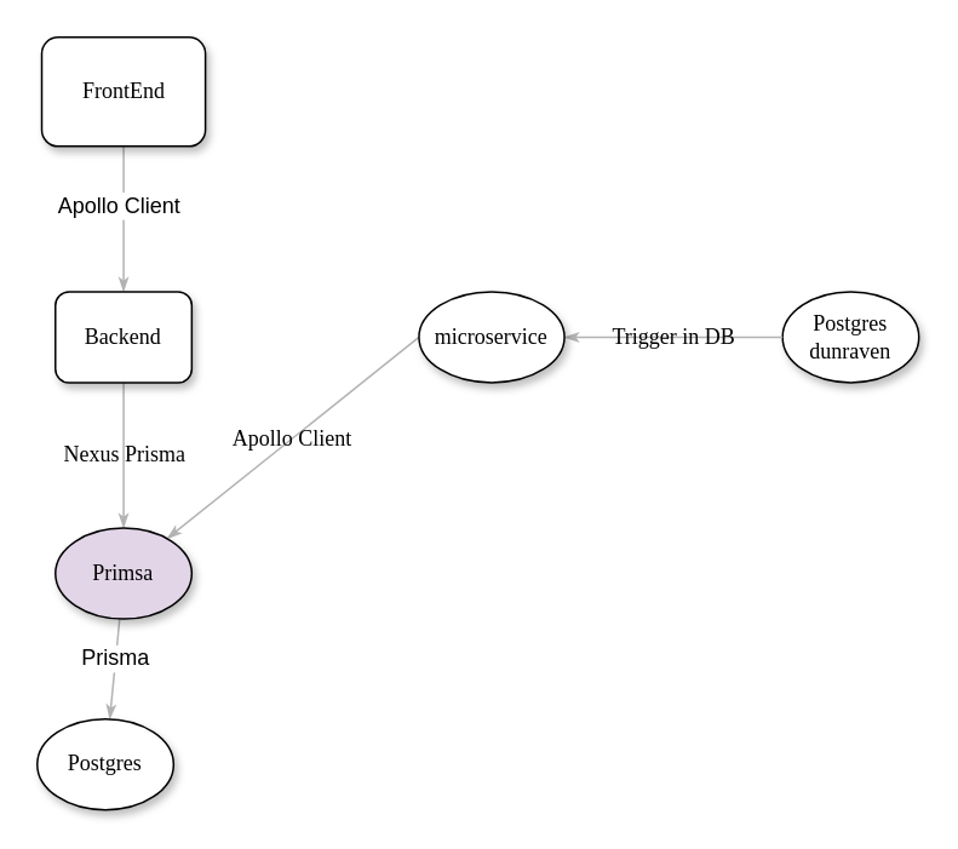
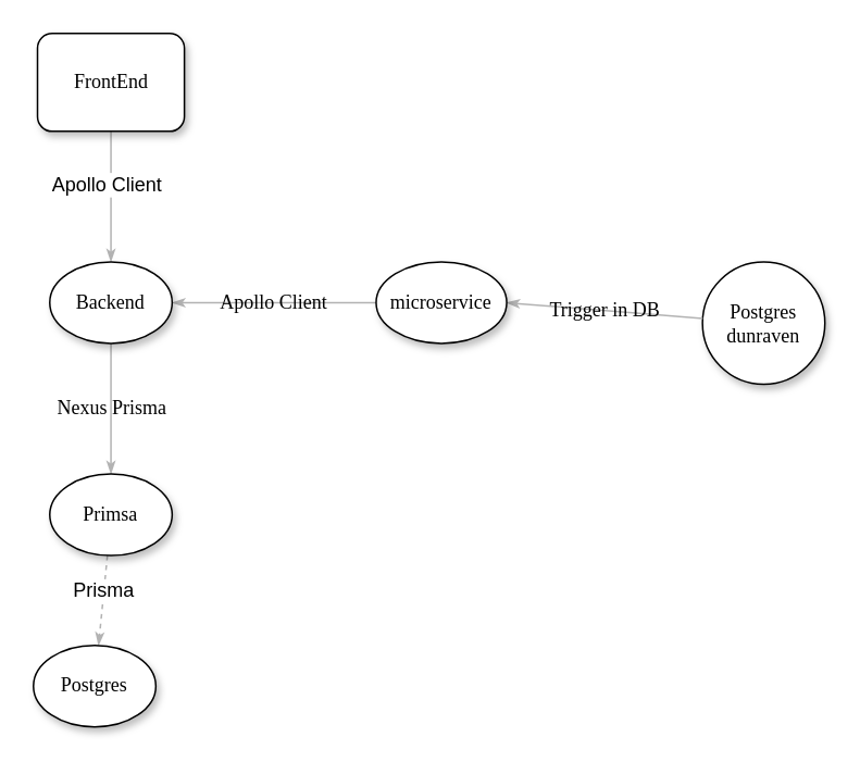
  <mxCell id="0" />
  <mxCell id="1" parent="0" />
  <mxCell id="2" value="" style="edgeStyle=none;rounded=1;html=1;labelBackgroundColor=none;startArrow=none;startFill=0;startSize=5;endArrow=classicThin;endFill=1;endSize=5;jettySize=auto;orthogonalLoop=1;strokeColor=#B3B3B3;strokeWidth=1;fontFamily=Verdana;fontSize=12;fontColor=#000000;" parent="1" source="4" target="10" edge="1"><mxGeometry relative="1" as="geometry" /></mxCell>
  <mxCell id="3" value="Apollo Client" style="text;html=1;resizable=0;points=[];align=center;verticalAlign=middle;labelBackgroundColor=#ffffff;" vertex="1" connectable="0" parent="2"><mxGeometry x="-0.2" y="-3" relative="1" as="geometry"><mxPoint as="offset" /></mxGeometry></mxCell>
  <mxCell id="4" value="&lt;span&gt;FrontEnd&lt;/span&gt;" style="whiteSpace=wrap;html=1;shadow=1;comic=0;labelBackgroundColor=none;strokeColor=#000000;strokeWidth=1;fillColor=#FFFFFF;fontFamily=Verdana;fontSize=12;fontColor=#000000;align=center;rounded=1;" parent="1" vertex="1"><mxGeometry x="22.5" y="20" width="90" height="60" as="geometry" /></mxCell>
- <mxCell id="5" value="Apollo Client" style="edgeStyle=none;rounded=1;html=1;labelBackgroundColor=none;startArrow=none;startFill=0;startSize=5;endArrow=classicThin;endFill=1;endSize=5;jettySize=auto;orthogonalLoop=1;strokeColor=#B3B3B3;strokeWidth=1;fontFamily=Verdana;fontSize=12;fontColor=#000000;exitX=0;exitY=0.5;exitDx=0;exitDy=0;" parent="1" source="8" target="13" edge="1"><mxGeometry relative="1" as="geometry"><mxPoint x="298.609" y="207.485" as="sourcePoint" /></mxGeometry></mxCell>
- <mxCell id="6" value="&lt;span&gt;Postgres dunraven&lt;/span&gt;" style="ellipse;whiteSpace=wrap;html=1;rounded=0;shadow=1;comic=0;labelBackgroundColor=none;strokeColor=#000000;strokeWidth=1;fillColor=#FFFFFF;fontFamily=Verdana;fontSize=12;fontColor=#000000;align=center;" parent="1" vertex="1"><mxGeometry x="430" y="160" width="75" height="50" as="geometry" /></mxCell>
+ <mxCell id="5" value="Apollo Client" style="edgeStyle=none;rounded=1;html=1;labelBackgroundColor=none;startArrow=none;startFill=0;startSize=5;endArrow=classicThin;endFill=1;endSize=5;jettySize=auto;orthogonalLoop=1;strokeColor=#B3B3B3;strokeWidth=1;fontFamily=Verdana;fontSize=12;fontColor=#000000;entryX=1;entryY=0.5;entryDx=0;entryDy=0;exitX=0;exitY=0.5;exitDx=0;exitDy=0;" parent="1" source="8" target="10" edge="1"><mxGeometry relative="1" as="geometry"><mxPoint x="298.609" y="207.485" as="sourcePoint" /></mxGeometry></mxCell>
+ <mxCell id="6" value="&lt;span&gt;Postgres dunraven&lt;/span&gt;" style="ellipse;whiteSpace=wrap;html=1;rounded=0;shadow=1;comic=0;labelBackgroundColor=none;strokeColor=#000000;strokeWidth=1;fillColor=#FFFFFF;fontFamily=Verdana;fontSize=12;fontColor=#000000;align=center;" parent="1" vertex="1"><mxGeometry x="430" y="160" width="75" height="75" as="geometry" /></mxCell>
  <mxCell id="7" value="Trigger in DB" style="edgeStyle=none;rounded=1;html=1;labelBackgroundColor=none;startArrow=none;startFill=0;startSize=5;endArrow=classicThin;endFill=1;endSize=5;jettySize=auto;orthogonalLoop=1;strokeColor=#B3B3B3;strokeWidth=1;fontFamily=Verdana;fontSize=12;fontColor=#000000;entryX=1;entryY=0.5;entryDx=0;entryDy=0;" parent="1" source="6" target="8" edge="1"><mxGeometry relative="1" as="geometry"><mxPoint x="303.141" y="481.283" as="targetPoint" /></mxGeometry></mxCell>
  <mxCell id="8" value="&lt;span&gt;microservice&lt;/span&gt;" style="ellipse;whiteSpace=wrap;html=1;rounded=0;shadow=1;comic=0;labelBackgroundColor=none;strokeColor=#000000;strokeWidth=1;fillColor=#FFFFFF;fontFamily=Verdana;fontSize=12;fontColor=#000000;align=center;" parent="1" vertex="1"><mxGeometry x="230" y="160" width="80" height="50" as="geometry" /></mxCell>
  <mxCell id="9" value="Nexus Prisma" style="edgeStyle=none;rounded=1;html=1;labelBackgroundColor=none;startArrow=none;startFill=0;startSize=5;endArrow=classicThin;endFill=1;endSize=5;jettySize=auto;orthogonalLoop=1;strokeColor=#B3B3B3;strokeWidth=1;fontFamily=Verdana;fontSize=12;fontColor=#000000;" parent="1" source="10" target="13" edge="1"><mxGeometry relative="1" as="geometry" /></mxCell>
- <mxCell id="10" value="Backend" style="whiteSpace=wrap;html=1;shadow=1;comic=0;labelBackgroundColor=none;strokeColor=#000000;strokeWidth=1;fillColor=#FFFFFF;fontFamily=Verdana;fontSize=12;fontColor=#000000;align=center;rounded=1;" parent="1" vertex="1"><mxGeometry x="30" y="160" width="75" height="50" as="geometry" /></mxCell>
- <mxCell id="11" value="" style="edgeStyle=none;rounded=1;html=1;labelBackgroundColor=none;startArrow=none;startFill=0;startSize=5;endArrow=classicThin;endFill=1;endSize=5;jettySize=auto;orthogonalLoop=1;strokeColor=#B3B3B3;strokeWidth=1;fontFamily=Verdana;fontSize=12;fontColor=#000000;" parent="1" source="13" target="14" edge="1"><mxGeometry relative="1" as="geometry" /></mxCell>
+ <mxCell id="10" value="Backend" style="ellipse;whiteSpace=wrap;html=1;rounded=0;shadow=1;comic=0;labelBackgroundColor=none;strokeColor=#000000;strokeWidth=1;fillColor=#FFFFFF;fontFamily=Verdana;fontSize=12;fontColor=#000000;align=center;" parent="1" vertex="1"><mxGeometry x="30" y="160" width="75" height="50" as="geometry" /></mxCell>
+ <mxCell id="11" value="" style="edgeStyle=none;rounded=1;html=1;labelBackgroundColor=none;startArrow=none;startFill=0;startSize=5;endArrow=classicThin;endFill=1;endSize=5;jettySize=auto;orthogonalLoop=1;strokeColor=#B3B3B3;strokeWidth=1;fontFamily=Verdana;fontSize=12;fontColor=#000000;dashed=1;" parent="1" source="13" target="14" edge="1"><mxGeometry relative="1" as="geometry" /></mxCell>
  <mxCell id="12" value="Prisma" style="text;html=1;resizable=0;points=[];align=center;verticalAlign=middle;labelBackgroundColor=#ffffff;" vertex="1" connectable="0" parent="11"><mxGeometry x="-0.04" y="2" relative="1" as="geometry"><mxPoint x="-2" y="-6" as="offset" /></mxGeometry></mxCell>
- <mxCell id="13" value="&lt;span&gt;Primsa&lt;/span&gt;" style="ellipse;whiteSpace=wrap;html=1;rounded=0;shadow=1;comic=0;labelBackgroundColor=none;strokeColor=#000000;strokeWidth=1;fillColor=#e1d5e7;fontFamily=Verdana;fontSize=12;fontColor=#000000;align=center;" parent="1" vertex="1"><mxGeometry x="30" y="290" width="75" height="50" as="geometry" /></mxCell>
+ <mxCell id="13" value="&lt;span&gt;Primsa&lt;/span&gt;" style="ellipse;whiteSpace=wrap;html=1;rounded=0;shadow=1;comic=0;labelBackgroundColor=none;strokeColor=#000000;strokeWidth=1;fillColor=#FFFFFF;fontFamily=Verdana;fontSize=12;fontColor=#000000;align=center;" parent="1" vertex="1"><mxGeometry x="30" y="290" width="75" height="50" as="geometry" /></mxCell>
  <mxCell id="14" value="&lt;span&gt;Postgres&lt;/span&gt;" style="ellipse;whiteSpace=wrap;html=1;rounded=0;shadow=1;comic=0;labelBackgroundColor=none;strokeColor=#000000;strokeWidth=1;fillColor=#FFFFFF;fontFamily=Verdana;fontSize=12;fontColor=#000000;align=center;" parent="1" vertex="1"><mxGeometry x="20" y="395" width="75" height="50" as="geometry" /></mxCell>
